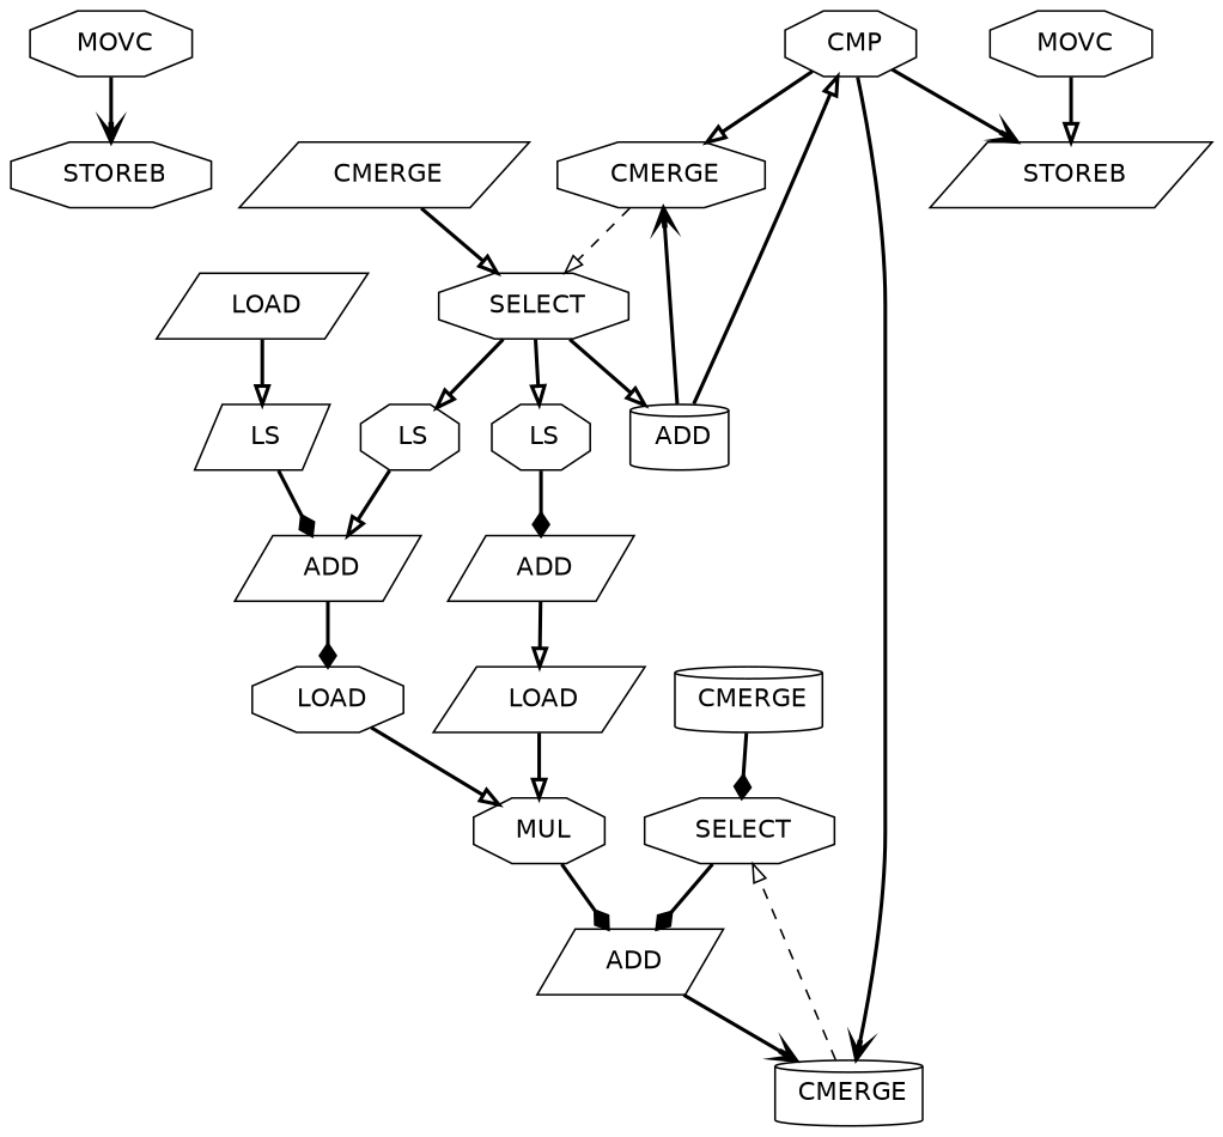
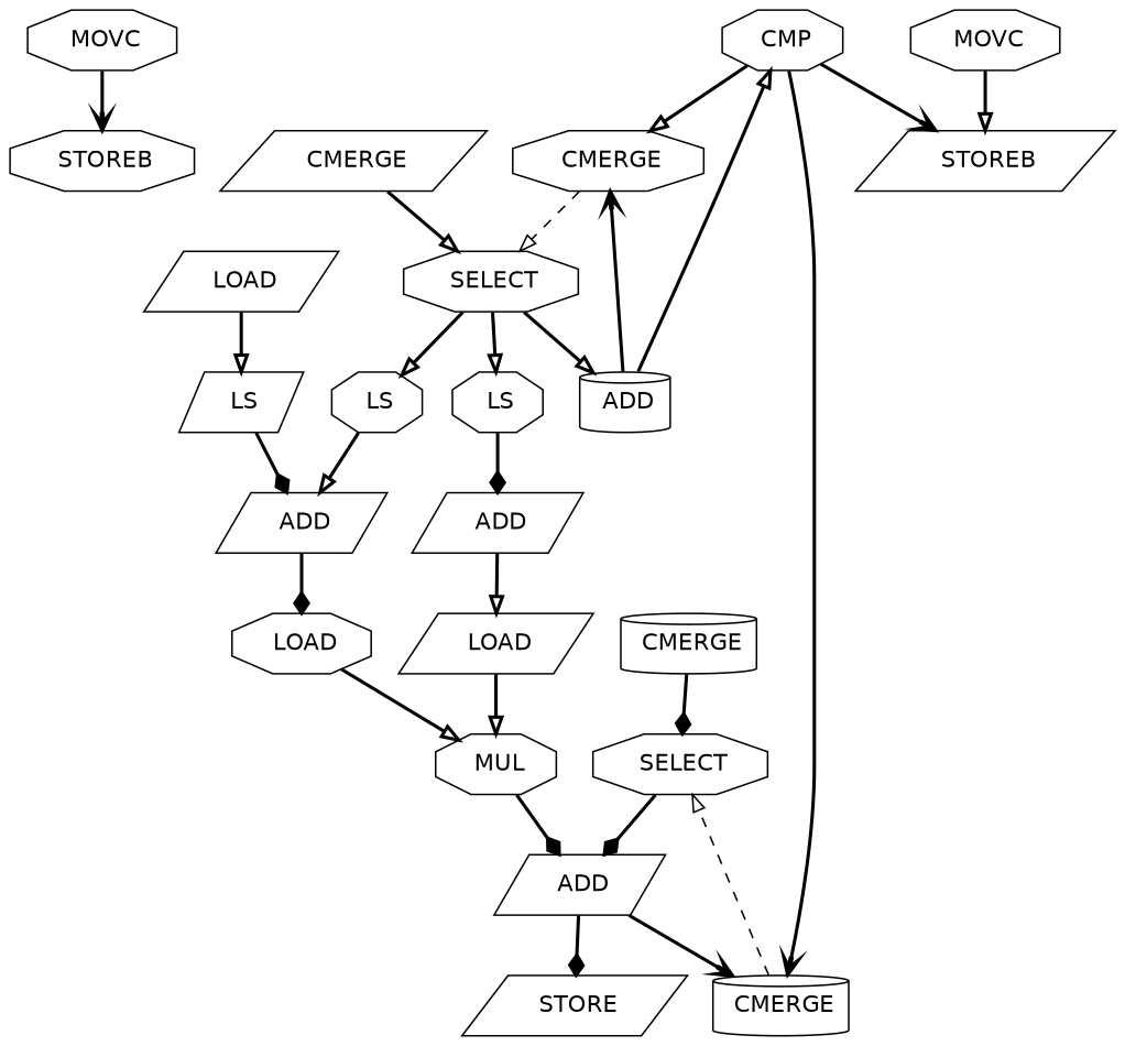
  digraph {
    compound=true
    nslimit=1000.0
    node [fontname=Helvetica shape=octagon]
    edge [arrowhead=onormal color=black style=bold]
    n1 [label=" STOREB"]
    n2 [label=" CMERGE" shape=cylinder]
    n3 [label=" SELECT"]
    n4 [label=" CMERGE" shape=parallelogram]
    n5 [label=" SELECT"]
    n6 [label=" MOVC"]
    n7 [label=" STOREB" shape=parallelogram]
    n8 [label=" MOVC"]
    n9 [label=" ADD" shape=parallelogram]
+   n10 [label=" STORE" shape=parallelogram]
    n11 [label=" CMERGE" shape=cylinder]
    n12 [label=" ADD" shape=cylinder]
    n13 [label=" LS"]
    n14 [label=" LS"]
    n15 [label=" CMP"]
    n16 [label=" CMERGE"]
    n17 [label=" ADD" shape=parallelogram]
    n18 [label=" ADD" shape=parallelogram]
    n19 [label=" LOAD" shape=parallelogram]
    n20 [label=" MUL"]
    n21 [label=" LOAD"]
    n22 [label=" LOAD" shape=parallelogram]
    n23 [label=" LS" shape=parallelogram]
    n2 -> n3 [arrowhead=diamond]
    n3 -> n9 [arrowhead=diamond]
    n4 -> n5
    n5 -> n12
    n5 -> n13
    n5 -> n14
    n6 -> n1 [arrowhead=vee]
    n8 -> n7
+   n9 -> n10 [arrowhead=diamond]
    n9 -> n11 [arrowhead=vee]
    n11 -> n3 [style=dashed]
    n12 -> n15
    n12 -> n16 [arrowhead=vee]
    n13 -> n17 [arrowhead=diamond]
    n14 -> n18
    n15 -> n7 [arrowhead=vee]
    n15 -> n11 [arrowhead=vee]
    n15 -> n16
    n16 -> n5 [style=dashed]
    n17 -> n19
    n18 -> n21 [arrowhead=diamond]
    n19 -> n20
    n20 -> n9 [arrowhead=diamond]
    n21 -> n20
    n22 -> n23
    n23 -> n18 [arrowhead=diamond]
  }
